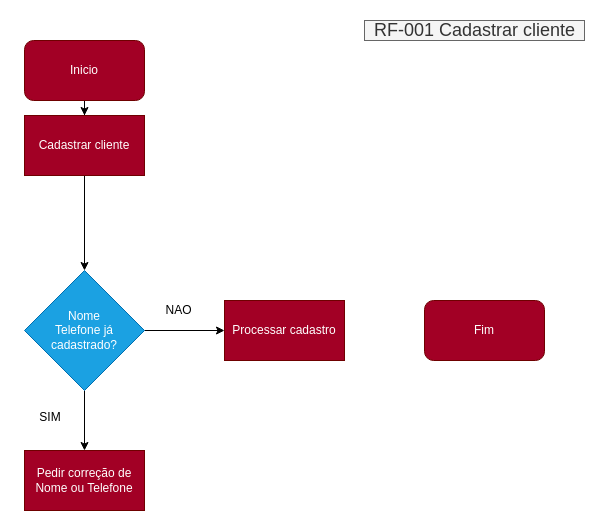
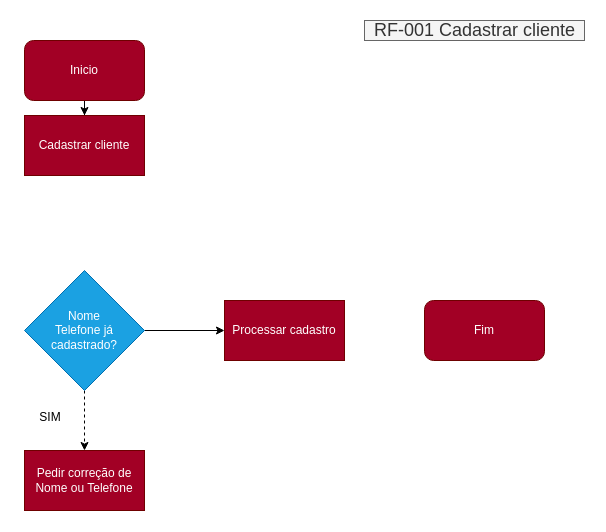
  <mxCell id="0" />
  <mxCell id="1" parent="0" />
  <mxCell id="2" style="edgeStyle=orthogonalEdgeStyle;rounded=0;orthogonalLoop=1;jettySize=auto;html=1;" parent="1" source="3" target="5" edge="1"><mxGeometry relative="1" as="geometry"><mxPoint x="84" y="160" as="targetPoint" /></mxGeometry></mxCell>
  <mxCell id="3" value="Inicio" style="rounded=1;whiteSpace=wrap;html=1;fillColor=#a20025;fontColor=#ffffff;strokeColor=#6F0000;" parent="1" vertex="1"><mxGeometry x="24" y="40" width="120" height="60" as="geometry" /></mxCell>
- <mxCell id="4" style="edgeStyle=orthogonalEdgeStyle;rounded=0;orthogonalLoop=1;jettySize=auto;html=1;entryX=0.5;entryY=0;entryDx=0;entryDy=0;" parent="1" source="5" target="8" edge="1"><mxGeometry relative="1" as="geometry" /></mxCell>
  <mxCell id="5" value="Cadastrar cliente" style="rounded=0;whiteSpace=wrap;html=1;fillColor=#a20025;fontColor=#ffffff;strokeColor=#6F0000;" parent="1" vertex="1"><mxGeometry x="24" y="115" width="120" height="60" as="geometry" /></mxCell>
  <mxCell id="6" style="edgeStyle=orthogonalEdgeStyle;rounded=0;orthogonalLoop=1;jettySize=auto;html=1;entryX=0;entryY=0.5;entryDx=0;entryDy=0;" parent="1" source="8" target="9" edge="1"><mxGeometry relative="1" as="geometry"><mxPoint x="244" y="330" as="targetPoint" /></mxGeometry></mxCell>
- <mxCell id="7" style="edgeStyle=orthogonalEdgeStyle;rounded=0;orthogonalLoop=1;jettySize=auto;html=1;entryX=0.5;entryY=0;entryDx=0;entryDy=0;" parent="1" source="8" target="12" edge="1"><mxGeometry relative="1" as="geometry"><mxPoint x="84" y="480" as="targetPoint" /></mxGeometry></mxCell>
+ <mxCell id="7" style="edgeStyle=orthogonalEdgeStyle;rounded=0;orthogonalLoop=1;jettySize=auto;html=1;entryX=0.5;entryY=0;entryDx=0;entryDy=0;dashed=1;" parent="1" source="8" target="12" edge="1"><mxGeometry relative="1" as="geometry"><mxPoint x="84" y="480" as="targetPoint" /></mxGeometry></mxCell>
  <mxCell id="8" value="Nome&lt;div&gt;&lt;span style=&quot;background-color: transparent; color: light-dark(rgb(255, 255, 255), rgb(18, 18, 18));&quot;&gt;Telefone já cadastrado?&lt;/span&gt;&lt;/div&gt;" style="rhombus;whiteSpace=wrap;html=1;fillColor=#1ba1e2;fontColor=#ffffff;strokeColor=#006EAF;" parent="1" vertex="1"><mxGeometry x="24" y="270" width="120" height="120" as="geometry" /></mxCell>
  <mxCell id="9" value="Processar cadastro" style="rounded=0;whiteSpace=wrap;html=1;fillColor=#a20025;fontColor=#ffffff;strokeColor=#6F0000;" parent="1" vertex="1"><mxGeometry x="224" y="300" width="120" height="60" as="geometry" /></mxCell>
  <mxCell id="10" value="Fim" style="rounded=1;whiteSpace=wrap;html=1;fillColor=#a20025;fontColor=#ffffff;strokeColor=#6F0000;" parent="1" vertex="1"><mxGeometry x="424" y="300" width="120" height="60" as="geometry" /></mxCell>
- <mxCell id="11" value="NAO" style="text;html=1;align=center;verticalAlign=middle;resizable=0;points=[];autosize=1;strokeColor=none;fillColor=none;" parent="1" vertex="1"><mxGeometry x="158" y="300" width="40" height="20" as="geometry" /></mxCell>
  <mxCell id="12" value="Pedir correção de Nome ou Telefone" style="rounded=0;whiteSpace=wrap;html=1;fillColor=#a20025;fontColor=#ffffff;strokeColor=#6F0000;" parent="1" vertex="1"><mxGeometry x="24" y="450" width="120" height="60" as="geometry" /></mxCell>
  <mxCell id="13" value="SIM" style="text;html=1;strokeColor=none;fillColor=none;align=center;verticalAlign=middle;whiteSpace=wrap;rounded=0;" parent="1" vertex="1"><mxGeometry x="20" y="402" width="60" height="30" as="geometry" /></mxCell>
  <mxCell id="14" value="&lt;font style=&quot;font-size: 18px&quot;&gt;RF-001 Cadastrar cliente&lt;/font&gt;" style="text;html=1;align=center;verticalAlign=middle;resizable=0;points=[];autosize=1;strokeColor=#666666;fillColor=#f5f5f5;fontColor=#333333;" parent="1" vertex="1"><mxGeometry x="364" y="20" width="220" height="20" as="geometry" /></mxCell>
